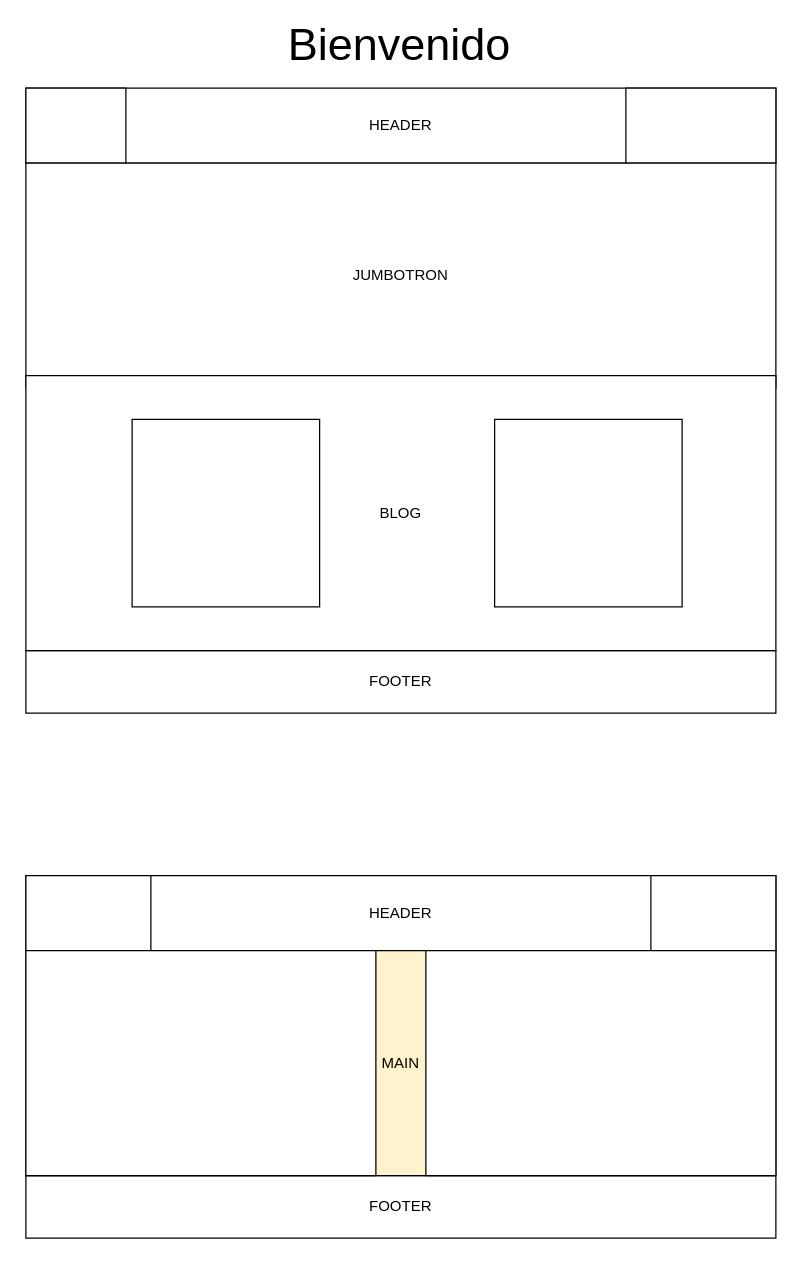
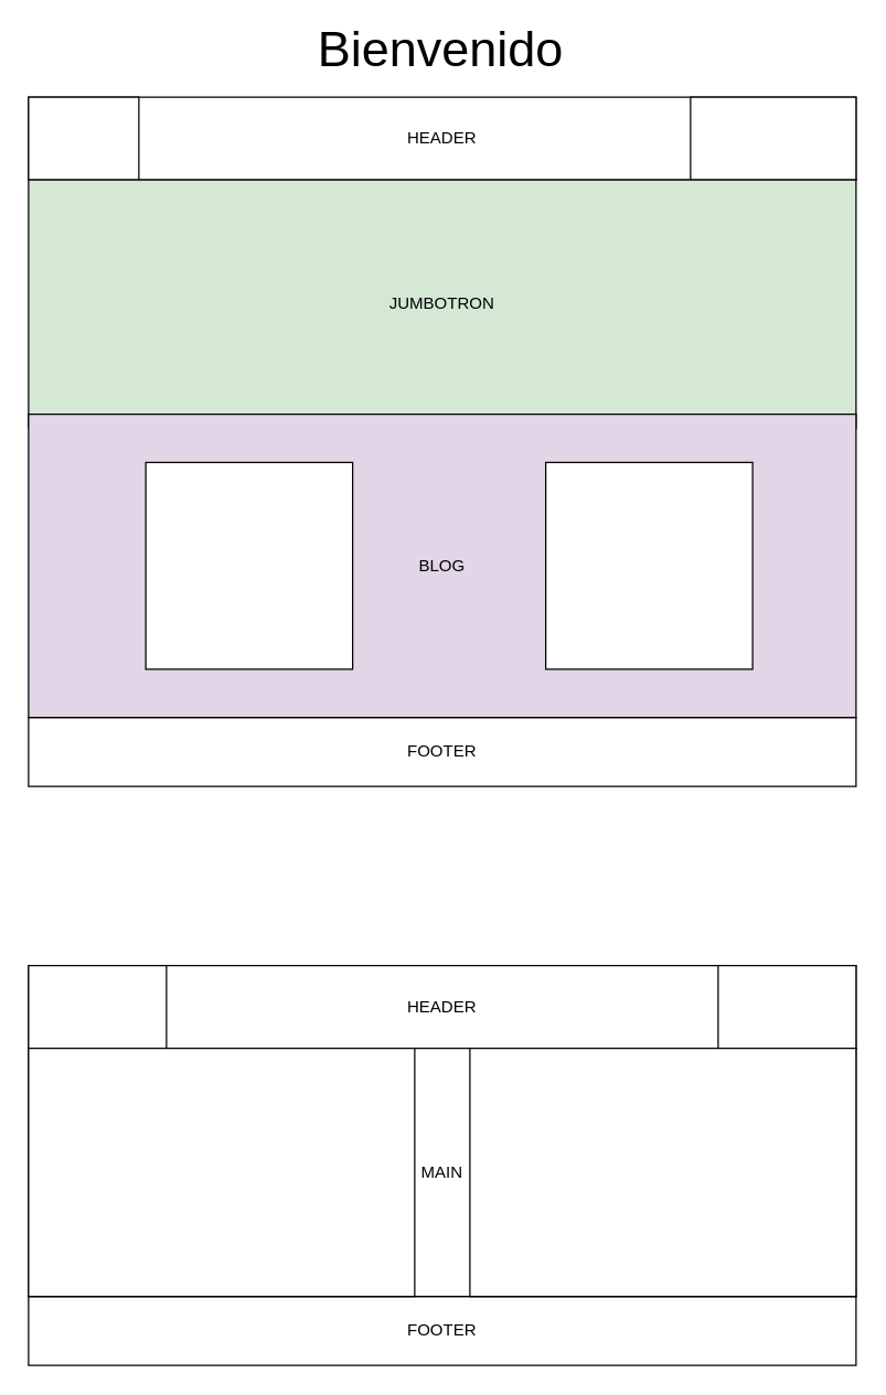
  <mxCell id="0" />
  <mxCell id="1" parent="0" />
  <mxCell id="2" value="HEADER" style="rounded=0;whiteSpace=wrap;html=1;" parent="1" vertex="1"><mxGeometry x="20" y="70" width="600" height="60" as="geometry" /></mxCell>
  <mxCell id="3" value="FOOTER" style="rounded=0;whiteSpace=wrap;html=1;" parent="1" vertex="1"><mxGeometry x="20" y="520" width="600" height="50" as="geometry" /></mxCell>
  <mxCell id="4" value="" style="rounded=0;whiteSpace=wrap;html=1;" parent="1" vertex="1"><mxGeometry x="20" y="70" width="80" height="60" as="geometry" /></mxCell>
  <mxCell id="5" value="" style="whiteSpace=wrap;html=1;" parent="1" vertex="1"><mxGeometry x="500" y="70" width="120" height="60" as="geometry" /></mxCell>
- <mxCell id="6" value="JUMBOTRON" style="rounded=0;whiteSpace=wrap;html=1;" parent="1" vertex="1"><mxGeometry x="20" y="130" width="600" height="180" as="geometry" /></mxCell>
- <mxCell id="7" value="BLOG" style="rounded=0;whiteSpace=wrap;html=1;" parent="1" vertex="1"><mxGeometry x="20" y="300" width="600" height="220" as="geometry" /></mxCell>
+ <mxCell id="6" value="JUMBOTRON" style="rounded=0;whiteSpace=wrap;html=1;fillColor=#d5e8d4;" parent="1" vertex="1"><mxGeometry x="20" y="130" width="600" height="180" as="geometry" /></mxCell>
+ <mxCell id="7" value="BLOG" style="rounded=0;whiteSpace=wrap;html=1;fillColor=#e1d5e7;" parent="1" vertex="1"><mxGeometry x="20" y="300" width="600" height="220" as="geometry" /></mxCell>
  <mxCell id="8" value="HEADER" style="rounded=0;whiteSpace=wrap;html=1;" parent="1" vertex="1"><mxGeometry x="20" y="700" width="600" height="60" as="geometry" /></mxCell>
  <mxCell id="9" value="FOOTER" style="rounded=0;whiteSpace=wrap;html=1;" parent="1" vertex="1"><mxGeometry x="20" y="940" width="600" height="50" as="geometry" /></mxCell>
  <mxCell id="10" value="" style="rounded=0;whiteSpace=wrap;html=1;" parent="1" vertex="1"><mxGeometry x="20" y="700" width="100" height="60" as="geometry" /></mxCell>
  <mxCell id="11" value="" style="whiteSpace=wrap;html=1;" parent="1" vertex="1"><mxGeometry x="520" y="700" width="100" height="60" as="geometry" /></mxCell>
- <mxCell id="12" value="MAIN" style="rounded=0;whiteSpace=wrap;html=1;fillColor=#fff2cc;" parent="1" vertex="1"><mxGeometry x="20" y="760" width="600" height="180" as="geometry" /></mxCell>
+ <mxCell id="12" value="MAIN" style="rounded=0;whiteSpace=wrap;html=1;" parent="1" vertex="1"><mxGeometry x="20" y="760" width="600" height="180" as="geometry" /></mxCell>
  <mxCell id="13" value="&lt;font style=&quot;font-size: 36px;&quot;&gt;Bienvenido&lt;br&gt;&lt;/font&gt;" style="text;html=1;strokeColor=none;fillColor=none;align=center;verticalAlign=middle;whiteSpace=wrap;rounded=0;" parent="1" vertex="1"><mxGeometry x="307" y="20" width="24" height="30" as="geometry" /></mxCell>
  <mxCell id="14" value="" style="rounded=0;whiteSpace=wrap;html=1;" parent="1" vertex="1"><mxGeometry x="20" y="760" width="280" height="180" as="geometry" /></mxCell>
  <mxCell id="15" value="" style="rounded=0;whiteSpace=wrap;html=1;" parent="1" vertex="1"><mxGeometry x="340" y="760" width="280" height="180" as="geometry" /></mxCell>
  <mxCell id="16" value="" style="whiteSpace=wrap;html=1;aspect=fixed;" vertex="1" parent="1"><mxGeometry x="105" y="335" width="150" height="150" as="geometry" /></mxCell>
  <mxCell id="17" value="" style="whiteSpace=wrap;html=1;aspect=fixed;" vertex="1" parent="1"><mxGeometry x="395" y="335" width="150" height="150" as="geometry" /></mxCell>
